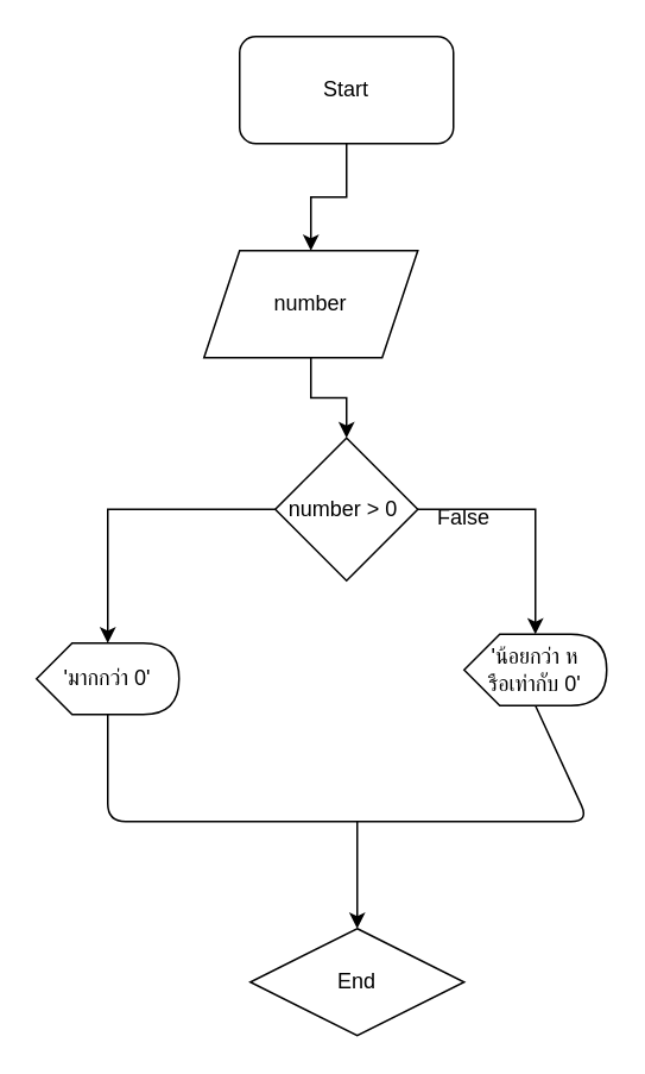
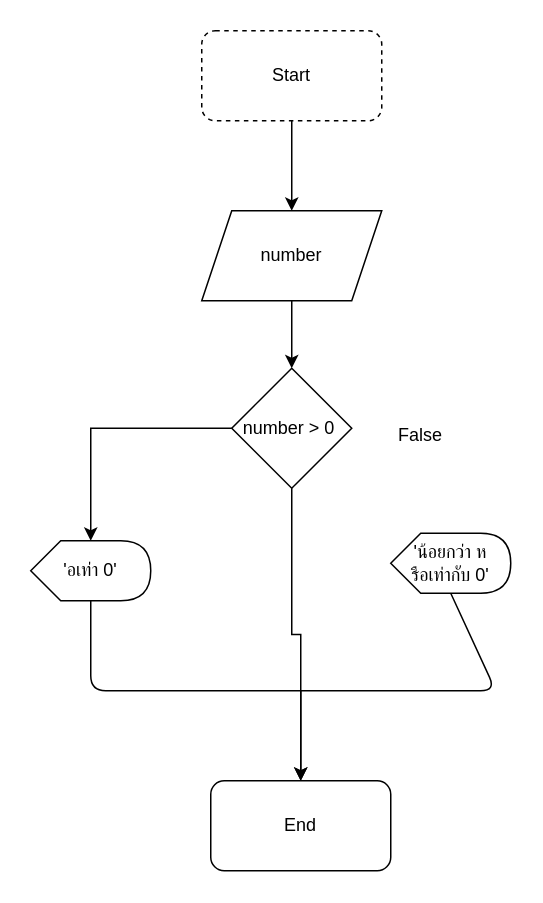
  <mxCell id="0" />
  <mxCell id="1" parent="0" />
  <mxCell id="2" style="edgeStyle=orthogonalEdgeStyle;rounded=0;orthogonalLoop=1;jettySize=auto;html=1;" edge="1" parent="1" source="3" target="5"><mxGeometry relative="1" as="geometry" /></mxCell>
- <mxCell id="3" value="Start" style="rounded=1;whiteSpace=wrap;html=1;" vertex="1" parent="1"><mxGeometry x="134" y="20" width="120" height="60" as="geometry" /></mxCell>
+ <mxCell id="3" value="Start" style="rounded=1;whiteSpace=wrap;html=1;dashed=1;" vertex="1" parent="1"><mxGeometry x="134" y="20" width="120" height="60" as="geometry" /></mxCell>
  <mxCell id="4" style="edgeStyle=orthogonalEdgeStyle;rounded=0;orthogonalLoop=1;jettySize=auto;html=1;" edge="1" parent="1" source="5" target="8"><mxGeometry relative="1" as="geometry" /></mxCell>
- <mxCell id="5" value="number" style="shape=parallelogram;perimeter=parallelogramPerimeter;whiteSpace=wrap;html=1;fixedSize=1;" vertex="1" parent="1"><mxGeometry x="114" y="140" width="120" height="60" as="geometry" /></mxCell>
+ <mxCell id="5" value="number" style="shape=parallelogram;perimeter=parallelogramPerimeter;whiteSpace=wrap;html=1;fixedSize=1;" vertex="1" parent="1"><mxGeometry x="134" y="140" width="120" height="60" as="geometry" /></mxCell>
  <mxCell id="6" style="edgeStyle=orthogonalEdgeStyle;rounded=0;orthogonalLoop=1;jettySize=auto;html=1;entryX=0;entryY=0;entryDx=40;entryDy=0;entryPerimeter=0;" edge="1" parent="1" source="8" target="9"><mxGeometry relative="1" as="geometry" /></mxCell>
- <mxCell id="7" style="edgeStyle=orthogonalEdgeStyle;rounded=0;orthogonalLoop=1;jettySize=auto;html=1;entryX=0;entryY=0;entryDx=40;entryDy=0;entryPerimeter=0;" edge="1" parent="1" source="8" target="10"><mxGeometry relative="1" as="geometry" /></mxCell>
+ <mxCell id="7" style="edgeStyle=orthogonalEdgeStyle;rounded=0;orthogonalLoop=1;jettySize=auto;html=1;" edge="1" parent="1" source="8" target="12"><mxGeometry relative="1" as="geometry" /></mxCell>
  <mxCell id="8" value="number &amp;gt; 0&amp;nbsp;" style="rhombus;whiteSpace=wrap;html=1;" vertex="1" parent="1"><mxGeometry x="154" y="245" width="80" height="80" as="geometry" /></mxCell>
- <mxCell id="9" value="'มากกว่า 0'" style="shape=display;whiteSpace=wrap;html=1;" vertex="1" parent="1"><mxGeometry x="20" y="360" width="80" height="40" as="geometry" /></mxCell>
+ <mxCell id="9" value="'อเท่า 0'" style="shape=display;whiteSpace=wrap;html=1;" vertex="1" parent="1"><mxGeometry x="20" y="360" width="80" height="40" as="geometry" /></mxCell>
  <mxCell id="10" value="'น้อยกว่า ห&lt;br&gt;รือเท่ากับ 0'" style="shape=display;whiteSpace=wrap;html=1;" vertex="1" parent="1"><mxGeometry x="260" y="355" width="80" height="40" as="geometry" /></mxCell>
  <mxCell id="11" value="" style="endArrow=none;html=1;entryX=0;entryY=0;entryDx=40;entryDy=40;entryPerimeter=0;exitX=0;exitY=0;exitDx=40;exitDy=40;exitPerimeter=0;" edge="1" parent="1" source="9" target="10"><mxGeometry width="50" height="50" relative="1" as="geometry"><mxPoint x="370" y="580" as="sourcePoint" /><mxPoint x="420" y="530" as="targetPoint" /><Array as="points"><mxPoint x="60" y="460" /><mxPoint x="330" y="460" /></Array></mxGeometry></mxCell>
- <mxCell id="12" value="End" style="rhombus;whiteSpace=wrap;html=1;" vertex="1" parent="1"><mxGeometry x="140" y="520" width="120" height="60" as="geometry" /></mxCell>
+ <mxCell id="12" value="End" style="rounded=1;whiteSpace=wrap;html=1;" vertex="1" parent="1"><mxGeometry x="140" y="520" width="120" height="60" as="geometry" /></mxCell>
  <mxCell id="13" value="" style="endArrow=classic;html=1;" edge="1" parent="1" target="12"><mxGeometry width="50" height="50" relative="1" as="geometry"><mxPoint x="200" y="460" as="sourcePoint" /><mxPoint x="420" y="540" as="targetPoint" /></mxGeometry></mxCell>
- <mxCell id="14" value="False" style="text;html=1;strokeColor=none;fillColor=none;align=center;verticalAlign=middle;whiteSpace=wrap;rounded=0;" vertex="1" parent="1"><mxGeometry x="240" y="280" width="40" height="20" as="geometry" /></mxCell>
+ <mxCell id="14" value="False" style="text;html=1;strokeColor=none;fillColor=none;align=center;verticalAlign=middle;whiteSpace=wrap;rounded=0;" vertex="1" parent="1"><mxGeometry x="260" y="280" width="40" height="20" as="geometry" /></mxCell>
